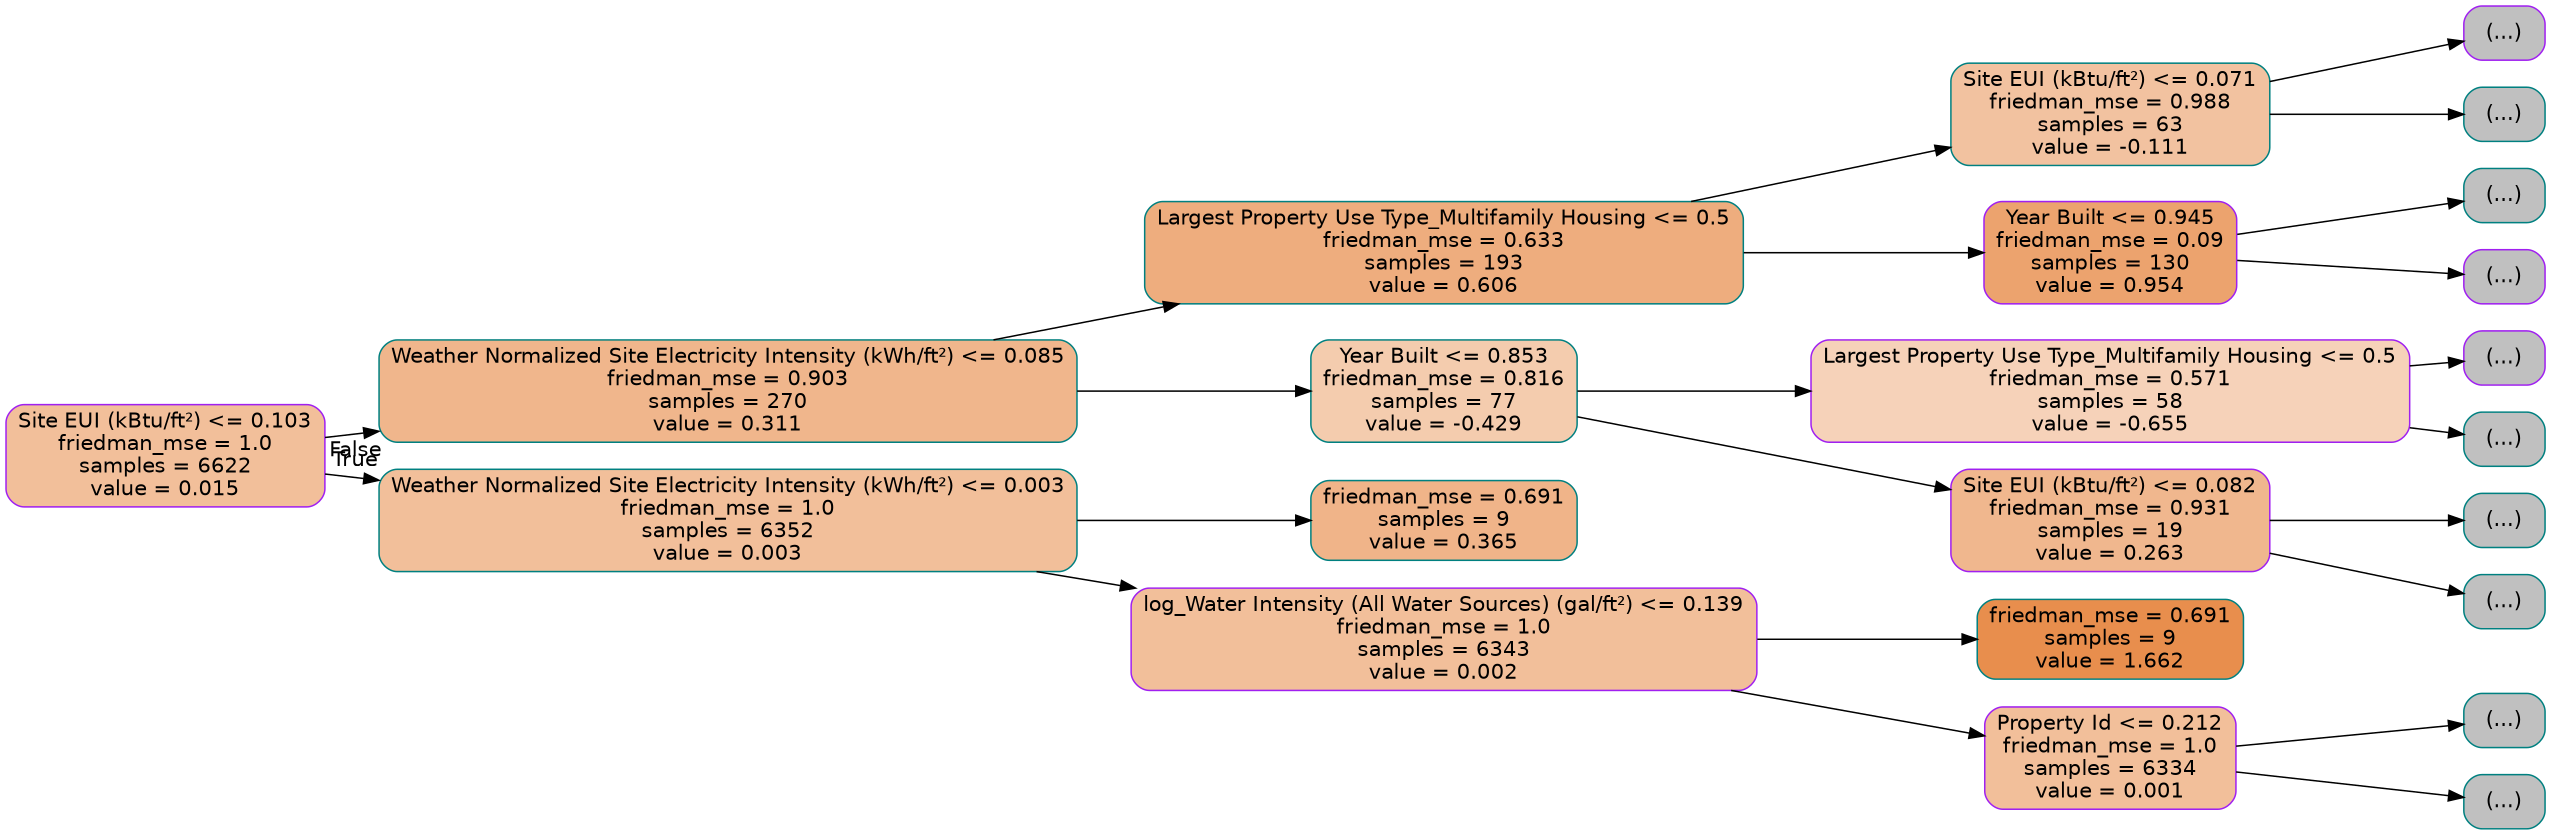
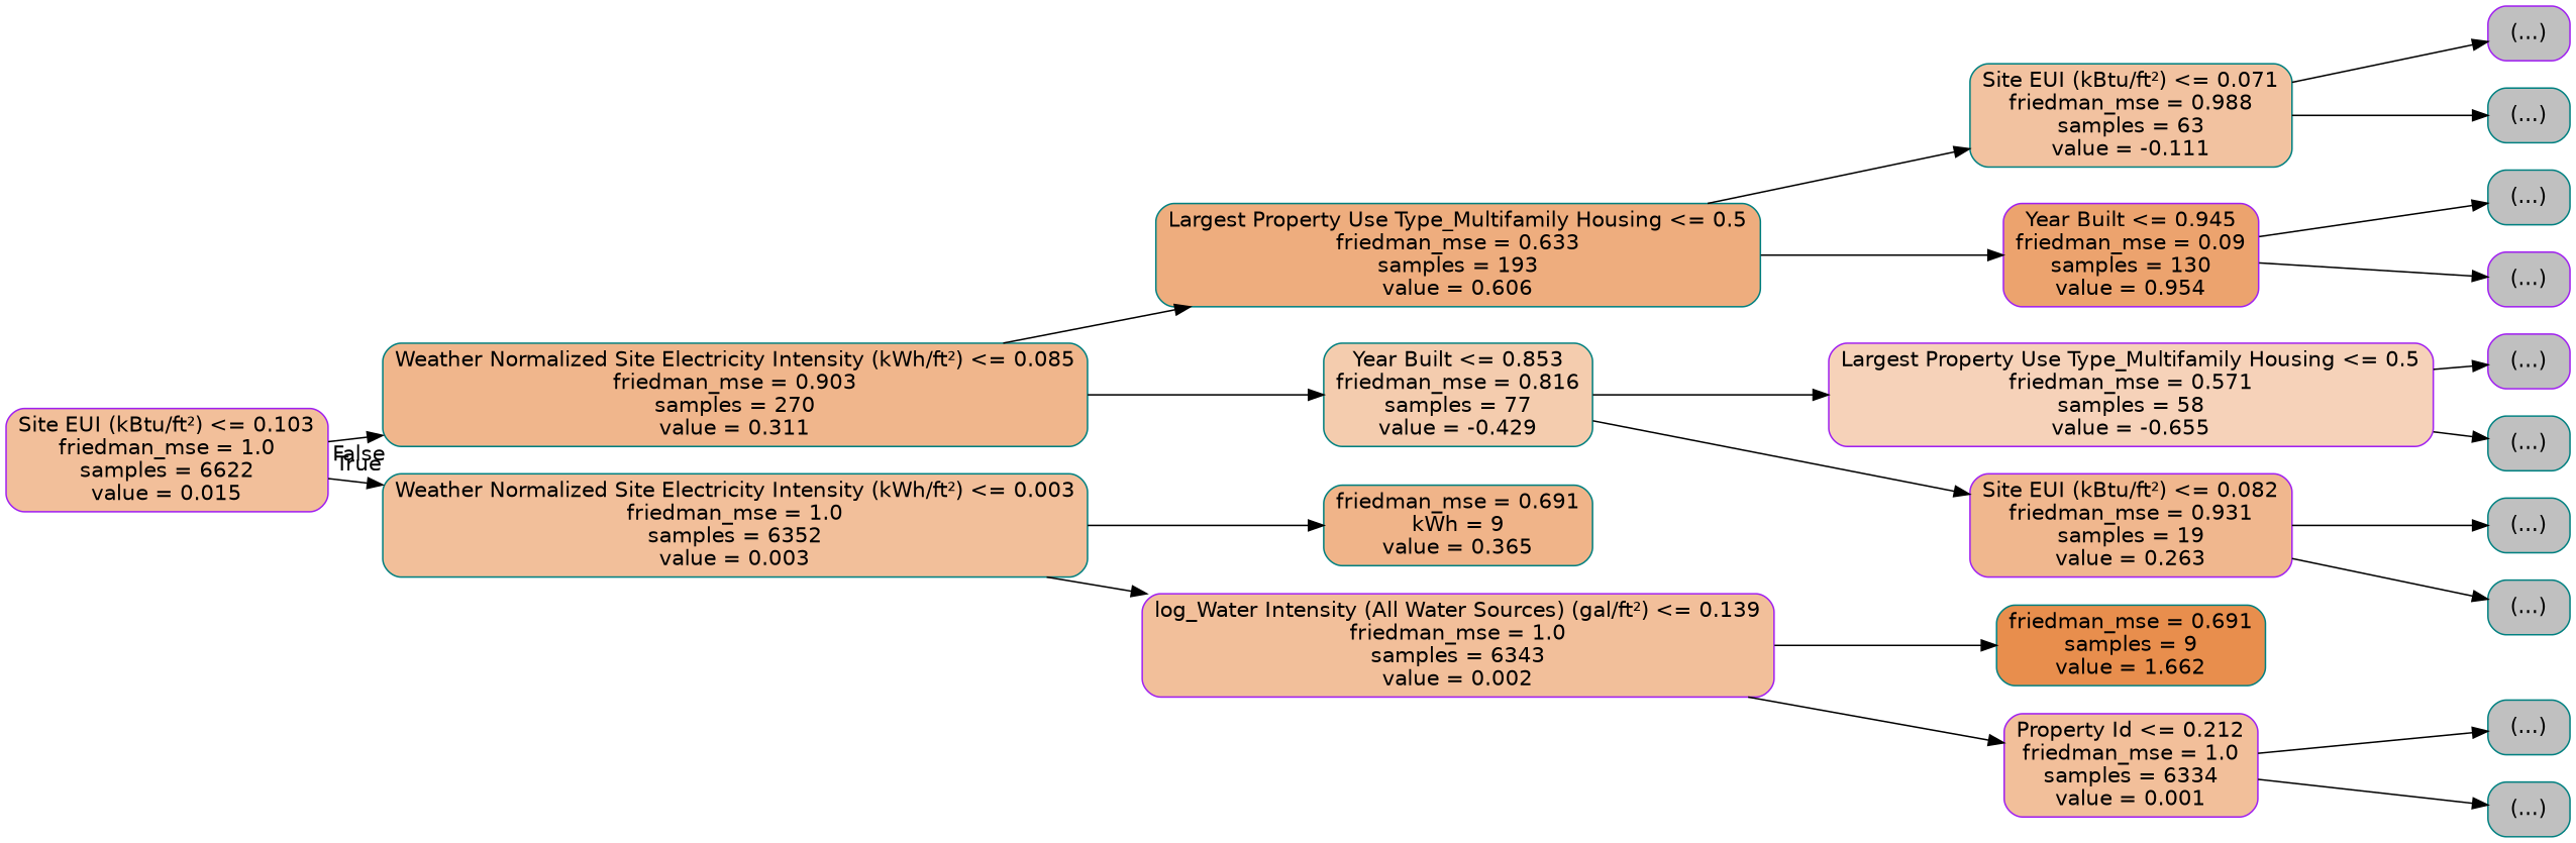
  digraph {
    rankdir=LR
    node [color=teal fillcolor="#C0C0C0" fontname=helvetica shape=box style="filled, rounded"]
    edge [fontname=helvetica]
    n1 [color=purple fillcolor="#f2bf9a" label="Site EUI (kBtu/ft²) <= 0.103\nfriedman_mse = 1.0\nsamples = 6622\nvalue = 0.015"]
    n2 [fillcolor="#f0b68c" label="Weather Normalized Site Electricity Intensity (kWh/ft²) <= 0.085\nfriedman_mse = 0.903\nsamples = 270\nvalue = 0.311"]
    n3 [fillcolor="#f2bf9a" label="Weather Normalized Site Electricity Intensity (kWh/ft²) <= 0.003\nfriedman_mse = 1.0\nsamples = 6352\nvalue = 0.003"]
    n4 [fillcolor="#eead7e" label="Largest Property Use Type_Multifamily Housing <= 0.5\nfriedman_mse = 0.633\nsamples = 193\nvalue = 0.606"]
    n5 [fillcolor="#f4ccae" label="Year Built <= 0.853\nfriedman_mse = 0.816\nsamples = 77\nvalue = -0.429"]
    n6 [fillcolor="#f2c2a0" label="Site EUI (kBtu/ft²) <= 0.071\nfriedman_mse = 0.988\nsamples = 63\nvalue = -0.111"]
    n7 [color=purple fillcolor="#eca36e" label="Year Built <= 0.945\nfriedman_mse = 0.09\nsamples = 130\nvalue = 0.954"]
    n8 [color=purple label="(...)"]
    n9 [label="(...)"]
    n10 [label="(...)"]
    n11 [color=purple label="(...)"]
    n12 [color=purple fillcolor="#f6d2b9" label="Largest Property Use Type_Multifamily Housing <= 0.5\nfriedman_mse = 0.571\nsamples = 58\nvalue = -0.655"]
    n13 [color=purple fillcolor="#f0b78e" label="Site EUI (kBtu/ft²) <= 0.082\nfriedman_mse = 0.931\nsamples = 19\nvalue = 0.263"]
    n14 [color=purple label="(...)"]
    n15 [label="(...)"]
    n16 [label="(...)"]
    n17 [label="(...)"]
-   n18 [fillcolor="#f0b489" label="friedman_mse = 0.691\nsamples = 9\nvalue = 0.365"]
+   n18 [fillcolor="#f0b489" label="friedman_mse = 0.691\nkWh = 9\nvalue = 0.365"]
    n19 [color=purple fillcolor="#f2bf9a" label="log_Water Intensity (All Water Sources) (gal/ft²) <= 0.139\nfriedman_mse = 1.0\nsamples = 6343\nvalue = 0.002"]
    n20 [fillcolor="#e88e4d" label="friedman_mse = 0.691\nsamples = 9\nvalue = 1.662"]
    n21 [color=purple fillcolor="#f2bf9a" label="Property Id <= 0.212\nfriedman_mse = 1.0\nsamples = 6334\nvalue = 0.001"]
    n22 [label="(...)"]
    n23 [label="(...)"]
    n1 -> n2 [headlabel=True labelangle=45 labeldistance=2.5]
    n1 -> n3 [headlabel=False labelangle=-45 labeldistance=2.5]
    n2 -> n4
    n2 -> n5
    n3 -> n18
    n3 -> n19
    n4 -> n6
    n4 -> n7
    n5 -> n12
    n5 -> n13
    n6 -> n8
    n6 -> n9
    n7 -> n10
    n7 -> n11
    n12 -> n14
    n12 -> n15
    n13 -> n16
    n13 -> n17
    n19 -> n20
    n19 -> n21
    n21 -> n22
    n21 -> n23
  }
